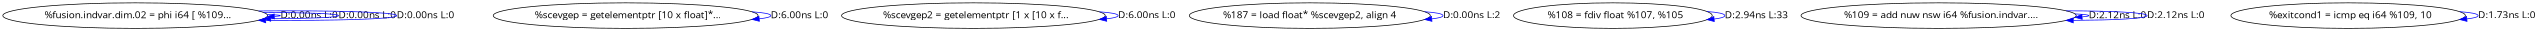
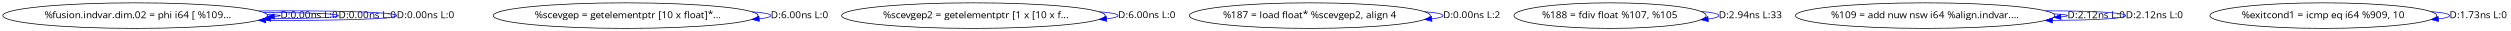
  digraph {
    fontname="Open Sans"
    node [fontname="Open Sans"]
    edge [color=blue fontname="Open Sans"]
    n1 [label="  %fusion.indvar.dim.02 = phi i64 [ %109..."]
    n2 [label="  %scevgep = getelementptr [10 x float]*..."]
    n3 [label="  %scevgep2 = getelementptr [1 x [10 x f..."]
    n4 [label="%187 = load float* %scevgep2, align 4"]
-   n5 [label="  %108 = fdiv float %107, %105"]
-   n6 [label="  %109 = add nuw nsw i64 %fusion.indvar...."]
-   n7 [label="  %exitcond1 = icmp eq i64 %109, 10"]
+   n5 [label="%188 = fdiv float %107, %105"]
+   n6 [label="%109 = add nuw nsw i64 %align.indvar...."]
+   n7 [label="%exitcond1 = icmp eq i64 %909, 10"]
    n1 -> n1 [label="D:0.00ns L:0"]
    n1 -> n1 [label="D:0.00ns L:0"]
    n1 -> n1 [label="D:0.00ns L:0"]
    n2 -> n2 [label="D:6.00ns L:0"]
    n3 -> n3 [label="D:6.00ns L:0"]
    n4 -> n4 [label="D:0.00ns L:2"]
    n5 -> n5 [label="D:2.94ns L:33"]
    n6 -> n6 [label="D:2.12ns L:0"]
    n6 -> n6 [label="D:2.12ns L:0"]
    n7 -> n7 [label="D:1.73ns L:0"]
  }
